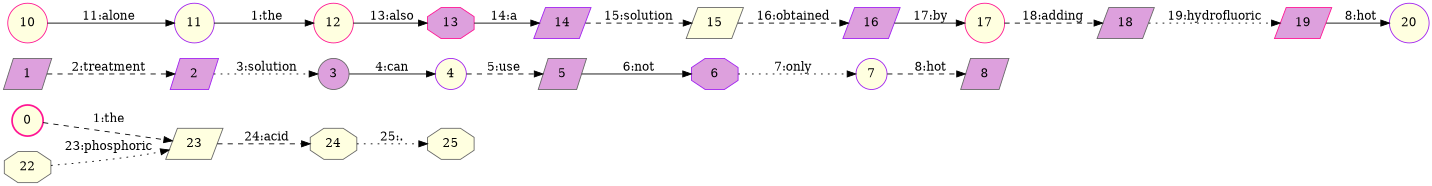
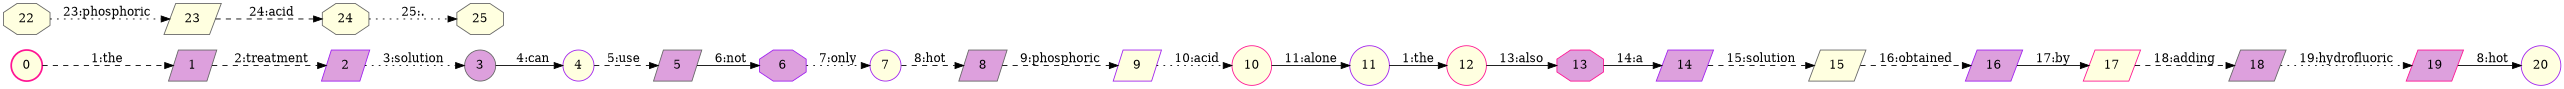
  digraph {
    nodesep=0.25
    rankdir=LR
    ranksep=0.4
    node [color=gray40 fillcolor=lightyellow fontsize=14 shape=parallelogram style="solid,filled"]
    edge [fontsize=14 style=dashed]
    n1 [color=deeppink label=0 shape=circle style="bold,filled"]
    n2 [fillcolor=plum label=1]
    n3 [color=purple fillcolor=plum label=2]
    n4 [fillcolor=plum label=3 shape=circle]
    n5 [color=purple label=4 shape=circle]
    n6 [fillcolor=plum label=5]
    n7 [color=purple fillcolor=plum label=6 shape=octagon]
    n8 [color=purple label=7 shape=circle]
    n9 [fillcolor=plum label=8]
+   n10 [color=purple label=9]
    n11 [color=deeppink label=10 shape=circle]
    n12 [color=purple label=11 shape=circle]
    n13 [color=deeppink label=12 shape=circle]
    n14 [color=deeppink fillcolor=plum label=13 shape=octagon]
    n15 [color=purple fillcolor=plum label=14]
    n16 [label=15]
    n17 [color=purple fillcolor=plum label=16]
-   n18 [color=deeppink label=17 shape=circle]
+   n18 [color=deeppink label=17]
    n19 [fillcolor=plum label=18]
    n20 [color=deeppink fillcolor=plum label=19]
    n21 [color=purple label=20 shape=circle]
    n22 [label=22 shape=octagon]
    n23 [label=23]
    n24 [label=24 shape=octagon]
    n25 [label=25 shape=octagon]
-   n1 -> n23 [label="1:the"]
+   n1 -> n2 [label="1:the"]
    n2 -> n3 [label="2:treatment"]
    n3 -> n4 [label="3:solution" style=dotted]
    n4 -> n5 [label="4:can" style=solid]
    n5 -> n6 [label="5:use"]
    n6 -> n7 [label="6:not" style=solid]
    n7 -> n8 [label="7:only" style=dotted]
    n8 -> n9 [label="8:hot"]
+   n9 -> n10 [label="9:phosphoric"]
+   n10 -> n11 [label="10:acid" style=dotted]
    n11 -> n12 [label="11:alone" style=solid]
    n12 -> n13 [label="1:the" style=solid]
    n13 -> n14 [label="13:also" style=solid]
    n14 -> n15 [label="14:a" style=solid]
    n15 -> n16 [label="15:solution"]
    n16 -> n17 [label="16:obtained"]
    n17 -> n18 [label="17:by" style=solid]
    n18 -> n19 [label="18:adding"]
    n19 -> n20 [label="19:hydrofluoric" style=dotted]
    n20 -> n21 [label="8:hot" style=solid]
    n22 -> n23 [label="23:phosphoric" style=dotted]
    n23 -> n24 [label="24:acid"]
    n24 -> n25 [label="25:." style=dotted]
  }
